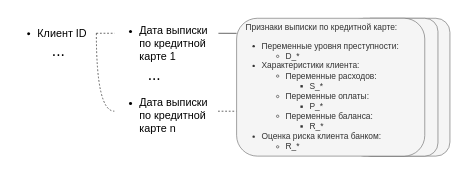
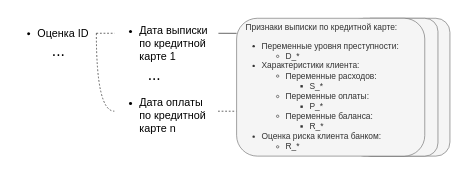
  <mxCell id="0" />
  <mxCell id="1" parent="0" />
  <mxCell id="2" value="" style="rounded=1;whiteSpace=wrap;html=1;shadow=0;labelBackgroundColor=none;labelBorderColor=none;strokeColor=#666666;fontSize=20;fillColor=#f5f5f5;fontColor=#333333;" parent="1" vertex="1"><mxGeometry x="594" y="30" width="156" height="230" as="geometry" /></mxCell>
  <mxCell id="3" value="" style="rounded=1;whiteSpace=wrap;html=1;shadow=0;labelBackgroundColor=none;labelBorderColor=none;strokeColor=#666666;fontSize=20;fillColor=#f5f5f5;fontColor=#333333;" parent="1" vertex="1"><mxGeometry x="584" y="30" width="146" height="230" as="geometry" /></mxCell>
  <mxCell id="4" style="edgeStyle=orthogonalEdgeStyle;rounded=0;orthogonalLoop=1;jettySize=auto;html=1;exitX=1;exitY=0.5;exitDx=0;exitDy=0;entryX=0.002;entryY=0.387;entryDx=0;entryDy=0;entryPerimeter=0;fontSize=20;endArrow=none;endFill=0;dashed=1;" parent="1" source="6" target="7" edge="1"><mxGeometry relative="1" as="geometry" /></mxCell>
  <mxCell id="5" style="edgeStyle=orthogonalEdgeStyle;rounded=0;orthogonalLoop=1;jettySize=auto;html=1;exitX=1;exitY=0.5;exitDx=0;exitDy=0;fontSize=20;endArrow=none;endFill=0;elbow=vertical;curved=1;dashed=1;entryX=0;entryY=0.5;entryDx=0;entryDy=0;" parent="1" source="6" edge="1" target="11"><mxGeometry relative="1" as="geometry"><mxPoint x="180" y="125" as="targetPoint" /><Array as="points"><mxPoint x="160" y="185" /></Array></mxGeometry></mxCell>
- <mxCell id="6" value="&lt;ul style=&quot;font-size: 18px;&quot;&gt;&lt;li style=&quot;font-size: 18px;&quot;&gt;Клиент ID&amp;nbsp;&lt;/li&gt;&lt;/ul&gt;" style="text;strokeColor=none;fillColor=none;html=1;whiteSpace=wrap;verticalAlign=middle;overflow=hidden;fontSize=18;" parent="1" vertex="1"><mxGeometry x="20" y="20" width="140" height="70" as="geometry" /></mxCell>
+ <mxCell id="6" value="&lt;ul style=&quot;font-size: 18px;&quot;&gt;&lt;li style=&quot;font-size: 18px;&quot;&gt;Оценка ID&amp;nbsp;&lt;/li&gt;&lt;/ul&gt;" style="text;strokeColor=none;fillColor=none;html=1;whiteSpace=wrap;verticalAlign=middle;overflow=hidden;fontSize=18;" parent="1" vertex="1"><mxGeometry x="20" y="20" width="140" height="70" as="geometry" /></mxCell>
  <mxCell id="7" value="&lt;ul style=&quot;font-size: 18px;&quot;&gt;&lt;li style=&quot;font-size: 18px;&quot;&gt;Дата выписки по кредитной карте 1&lt;/li&gt;&lt;/ul&gt;" style="text;strokeColor=none;fillColor=none;html=1;whiteSpace=wrap;verticalAlign=middle;overflow=hidden;rounded=1;arcSize=50;shadow=0;align=left;fontSize=18;" parent="1" vertex="1"><mxGeometry x="190" y="20" width="168" height="90" as="geometry" /></mxCell>
  <mxCell id="8" value="..." style="text;html=1;strokeColor=none;fillColor=none;align=center;verticalAlign=middle;whiteSpace=wrap;rounded=0;fontSize=26;" parent="1" vertex="1"><mxGeometry x="230" y="110" width="54" height="30" as="geometry" /></mxCell>
  <mxCell id="9" value="&amp;nbsp; &amp;nbsp; &lt;font style=&quot;font-size: 14px;&quot;&gt;Признаки выписки по кредитной карте:&lt;br&gt;&lt;/font&gt;&lt;ul style=&quot;font-size: 14px;&quot;&gt;&lt;li style=&quot;&quot;&gt;&lt;font style=&quot;font-size: 14px;&quot;&gt;Переменные уровня преступности:&lt;/font&gt;&lt;/li&gt;&lt;ul style=&quot;&quot;&gt;&lt;li&gt;&lt;font style=&quot;font-size: 14px;&quot;&gt;D_*&amp;nbsp;&lt;/font&gt;&lt;/li&gt;&lt;/ul&gt;&lt;li style=&quot;&quot;&gt;&lt;font style=&quot;font-size: 14px;&quot;&gt;Характеристики клиента:&lt;/font&gt;&lt;/li&gt;&lt;ul style=&quot;&quot;&gt;&lt;li&gt;&lt;font style=&quot;font-size: 14px;&quot;&gt;Переменные расходов:&lt;/font&gt;&lt;/li&gt;&lt;ul&gt;&lt;li&gt;&lt;font style=&quot;font-size: 14px;&quot;&gt;S_*&lt;/font&gt;&lt;/li&gt;&lt;/ul&gt;&lt;li&gt;&lt;font style=&quot;font-size: 14px;&quot;&gt;Переменные оплаты:&lt;/font&gt;&lt;/li&gt;&lt;ul&gt;&lt;li&gt;&lt;font style=&quot;font-size: 14px;&quot;&gt;P_*&lt;/font&gt;&lt;/li&gt;&lt;/ul&gt;&lt;li&gt;&lt;font style=&quot;font-size: 14px;&quot;&gt;Переменные баланса:&lt;/font&gt;&lt;/li&gt;&lt;ul&gt;&lt;li&gt;&lt;font style=&quot;font-size: 14px;&quot;&gt;R_*&lt;/font&gt;&lt;/li&gt;&lt;/ul&gt;&lt;/ul&gt;&lt;li style=&quot;&quot;&gt;&lt;font style=&quot;font-size: 14px;&quot;&gt;Оценка риска клиента банком:&lt;/font&gt;&lt;/li&gt;&lt;ul style=&quot;&quot;&gt;&lt;li style=&quot;&quot;&gt;&lt;font style=&quot;font-size: 14px;&quot;&gt;R_*&lt;/font&gt;&lt;/li&gt;&lt;/ul&gt;&lt;/ul&gt;" style="rounded=1;html=1;align=left;verticalAlign=top;labelBackgroundColor=none;labelBorderColor=none;whiteSpace=wrap;spacing=2;fillColor=#f5f5f5;strokeColor=#666666;fontColor=#333333;" parent="1" vertex="1"><mxGeometry x="394" y="30" width="314" height="230" as="geometry" /></mxCell>
  <mxCell id="10" value="..." style="text;html=1;strokeColor=none;fillColor=none;align=center;verticalAlign=middle;whiteSpace=wrap;rounded=0;fontSize=26;" parent="1" vertex="1"><mxGeometry x="70" y="70" width="54" height="30" as="geometry" /></mxCell>
- <mxCell id="11" value="&lt;ul style=&quot;font-size: 18px;&quot;&gt;&lt;li style=&quot;font-size: 18px;&quot;&gt;Дата выписки по кредитной карте n&lt;/li&gt;&lt;/ul&gt;" style="text;strokeColor=none;fillColor=none;html=1;whiteSpace=wrap;verticalAlign=middle;overflow=hidden;rounded=1;arcSize=50;shadow=0;align=left;fontSize=18;" vertex="1" parent="1"><mxGeometry x="190" y="140" width="168" height="90" as="geometry" /></mxCell>
+ <mxCell id="11" value="&lt;ul style=&quot;font-size: 18px;&quot;&gt;&lt;li style=&quot;font-size: 18px;&quot;&gt;Дата оплаты по кредитной карте n&lt;/li&gt;&lt;/ul&gt;" style="text;strokeColor=none;fillColor=none;html=1;whiteSpace=wrap;verticalAlign=middle;overflow=hidden;rounded=1;arcSize=50;shadow=0;align=left;fontSize=18;" vertex="1" parent="1"><mxGeometry x="190" y="140" width="168" height="90" as="geometry" /></mxCell>
  <mxCell id="12" style="edgeStyle=orthogonalEdgeStyle;rounded=0;orthogonalLoop=1;jettySize=auto;html=1;exitX=1;exitY=0.5;exitDx=0;exitDy=0;entryX=0.002;entryY=0.387;entryDx=0;entryDy=0;entryPerimeter=0;fontSize=20;endArrow=none;endFill=0;" edge="1" parent="1"><mxGeometry relative="1" as="geometry"><mxPoint x="363.66" y="55.06" as="sourcePoint" /><mxPoint x="393.996" y="54.89" as="targetPoint" /></mxGeometry></mxCell>
  <mxCell id="13" style="edgeStyle=orthogonalEdgeStyle;rounded=0;orthogonalLoop=1;jettySize=auto;html=1;exitX=1;exitY=0.5;exitDx=0;exitDy=0;entryX=0.002;entryY=0.387;entryDx=0;entryDy=0;entryPerimeter=0;fontSize=20;endArrow=none;endFill=0;dashed=1;" edge="1" parent="1"><mxGeometry relative="1" as="geometry"><mxPoint x="363" y="185.06" as="sourcePoint" /><mxPoint x="393.336" y="184.89" as="targetPoint" /></mxGeometry></mxCell>
